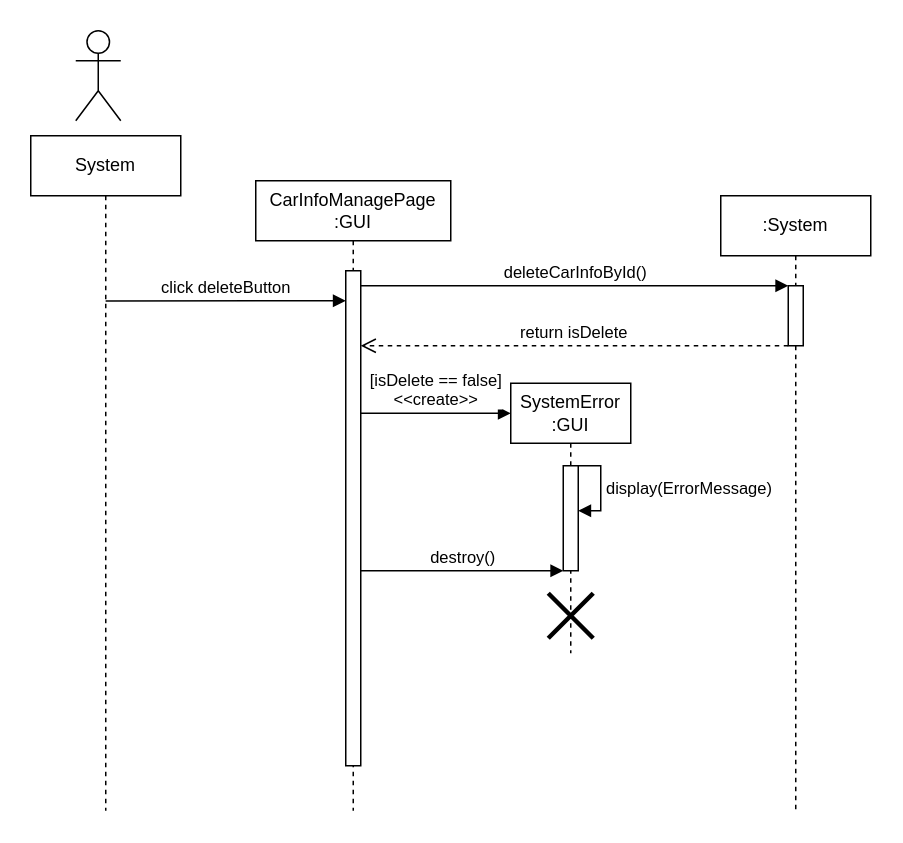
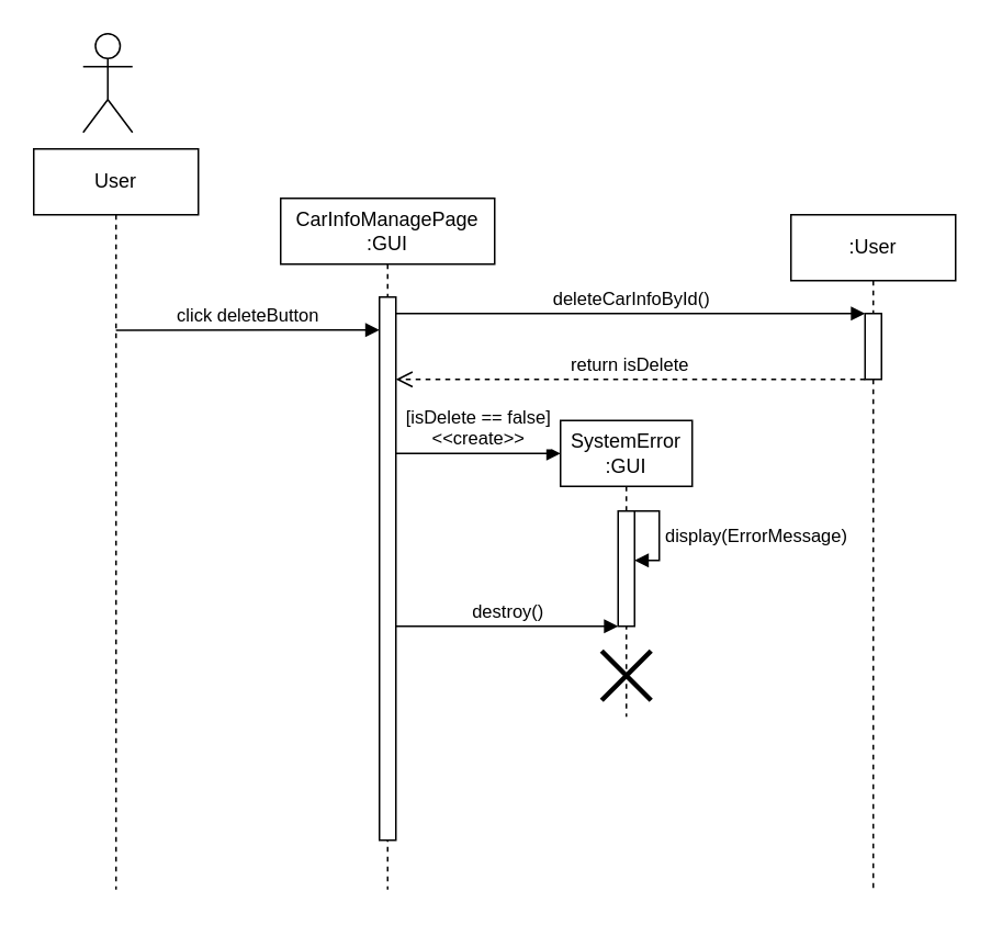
  <mxCell id="0" />
  <mxCell id="1" parent="0" />
  <mxCell id="2" value="" style="shape=umlActor;verticalLabelPosition=bottom;verticalAlign=top;html=1;" vertex="1" parent="1"><mxGeometry x="50" y="20" width="30" height="60" as="geometry" /></mxCell>
- <mxCell id="3" value="System" style="shape=umlLifeline;perimeter=lifelinePerimeter;whiteSpace=wrap;html=1;container=1;dropTarget=0;collapsible=0;recursiveResize=0;outlineConnect=0;portConstraint=eastwest;newEdgeStyle={&quot;edgeStyle&quot;:&quot;elbowEdgeStyle&quot;,&quot;elbow&quot;:&quot;vertical&quot;,&quot;curved&quot;:0,&quot;rounded&quot;:0};" vertex="1" parent="1"><mxGeometry x="20" y="90" width="100" height="450" as="geometry" /></mxCell>
+ <mxCell id="3" value="User" style="shape=umlLifeline;perimeter=lifelinePerimeter;whiteSpace=wrap;html=1;container=1;dropTarget=0;collapsible=0;recursiveResize=0;outlineConnect=0;portConstraint=eastwest;newEdgeStyle={&quot;edgeStyle&quot;:&quot;elbowEdgeStyle&quot;,&quot;elbow&quot;:&quot;vertical&quot;,&quot;curved&quot;:0,&quot;rounded&quot;:0};" vertex="1" parent="1"><mxGeometry x="20" y="90" width="100" height="450" as="geometry" /></mxCell>
  <mxCell id="4" value="CarInfoManagePage&lt;br&gt;:GUI" style="shape=umlLifeline;perimeter=lifelinePerimeter;whiteSpace=wrap;html=1;container=1;dropTarget=0;collapsible=0;recursiveResize=0;outlineConnect=0;portConstraint=eastwest;newEdgeStyle={&quot;edgeStyle&quot;:&quot;elbowEdgeStyle&quot;,&quot;elbow&quot;:&quot;vertical&quot;,&quot;curved&quot;:0,&quot;rounded&quot;:0};" vertex="1" parent="1"><mxGeometry x="170" y="120" width="130" height="420" as="geometry" /></mxCell>
  <mxCell id="5" value="" style="html=1;points=[];perimeter=orthogonalPerimeter;outlineConnect=0;targetShapes=umlLifeline;portConstraint=eastwest;newEdgeStyle={&quot;edgeStyle&quot;:&quot;elbowEdgeStyle&quot;,&quot;elbow&quot;:&quot;vertical&quot;,&quot;curved&quot;:0,&quot;rounded&quot;:0};" vertex="1" parent="4"><mxGeometry x="60" y="60" width="10" height="330" as="geometry" /></mxCell>
  <mxCell id="6" value="click deleteButton" style="html=1;verticalAlign=bottom;endArrow=block;edgeStyle=elbowEdgeStyle;elbow=vertical;curved=0;rounded=0;" edge="1" parent="1" target="5"><mxGeometry width="80" relative="1" as="geometry"><mxPoint x="69.929" y="200.136" as="sourcePoint" /><mxPoint x="205" y="200.136" as="targetPoint" /></mxGeometry></mxCell>
- <mxCell id="7" value=":System" style="shape=umlLifeline;perimeter=lifelinePerimeter;whiteSpace=wrap;html=1;container=1;dropTarget=0;collapsible=0;recursiveResize=0;outlineConnect=0;portConstraint=eastwest;newEdgeStyle={&quot;edgeStyle&quot;:&quot;elbowEdgeStyle&quot;,&quot;elbow&quot;:&quot;vertical&quot;,&quot;curved&quot;:0,&quot;rounded&quot;:0};" vertex="1" parent="1"><mxGeometry x="480" y="130" width="100" height="410" as="geometry" /></mxCell>
+ <mxCell id="7" value=":User" style="shape=umlLifeline;perimeter=lifelinePerimeter;whiteSpace=wrap;html=1;container=1;dropTarget=0;collapsible=0;recursiveResize=0;outlineConnect=0;portConstraint=eastwest;newEdgeStyle={&quot;edgeStyle&quot;:&quot;elbowEdgeStyle&quot;,&quot;elbow&quot;:&quot;vertical&quot;,&quot;curved&quot;:0,&quot;rounded&quot;:0};" vertex="1" parent="1"><mxGeometry x="480" y="130" width="100" height="410" as="geometry" /></mxCell>
  <mxCell id="8" value="" style="html=1;points=[];perimeter=orthogonalPerimeter;outlineConnect=0;targetShapes=umlLifeline;portConstraint=eastwest;newEdgeStyle={&quot;edgeStyle&quot;:&quot;elbowEdgeStyle&quot;,&quot;elbow&quot;:&quot;vertical&quot;,&quot;curved&quot;:0,&quot;rounded&quot;:0};" vertex="1" parent="7"><mxGeometry x="45" y="60" width="10" height="40" as="geometry" /></mxCell>
  <mxCell id="9" value="deleteCarInfoById()" style="html=1;verticalAlign=bottom;endArrow=block;edgeStyle=elbowEdgeStyle;elbow=vertical;curved=0;rounded=0;" edge="1" parent="1" source="5" target="8"><mxGeometry x="0.004" width="80" relative="1" as="geometry"><mxPoint x="220" y="200" as="sourcePoint" /><mxPoint x="425" y="200" as="targetPoint" /><Array as="points"><mxPoint x="353" y="190" /></Array><mxPoint as="offset" /></mxGeometry></mxCell>
  <mxCell id="10" value="return isDelete" style="html=1;verticalAlign=bottom;endArrow=open;dashed=1;endSize=8;edgeStyle=elbowEdgeStyle;elbow=vertical;curved=0;rounded=0;" edge="1" parent="1" source="8" target="5"><mxGeometry relative="1" as="geometry"><mxPoint x="475" y="230" as="sourcePoint" /><mxPoint x="270" y="230" as="targetPoint" /><Array as="points"><mxPoint x="350" y="230" /></Array></mxGeometry></mxCell>
  <mxCell id="11" value="SystemError&lt;br&gt;:GUI" style="shape=umlLifeline;perimeter=lifelinePerimeter;whiteSpace=wrap;html=1;container=1;dropTarget=0;collapsible=0;recursiveResize=0;outlineConnect=0;portConstraint=eastwest;newEdgeStyle={&quot;edgeStyle&quot;:&quot;elbowEdgeStyle&quot;,&quot;elbow&quot;:&quot;vertical&quot;,&quot;curved&quot;:0,&quot;rounded&quot;:0};" vertex="1" parent="1"><mxGeometry x="340" y="255" width="80" height="180" as="geometry" /></mxCell>
  <mxCell id="12" value="" style="html=1;points=[];perimeter=orthogonalPerimeter;outlineConnect=0;targetShapes=umlLifeline;portConstraint=eastwest;newEdgeStyle={&quot;edgeStyle&quot;:&quot;elbowEdgeStyle&quot;,&quot;elbow&quot;:&quot;vertical&quot;,&quot;curved&quot;:0,&quot;rounded&quot;:0};" vertex="1" parent="11"><mxGeometry x="35" y="55" width="10" height="70" as="geometry" /></mxCell>
  <mxCell id="13" value="" style="shape=umlDestroy;whiteSpace=wrap;html=1;strokeWidth=3;targetShapes=umlLifeline;" vertex="1" parent="11"><mxGeometry x="25" y="140" width="30" height="30" as="geometry" /></mxCell>
  <mxCell id="14" value="display(ErrorMessage)" style="html=1;align=left;spacingLeft=2;endArrow=block;rounded=0;edgeStyle=orthogonalEdgeStyle;curved=0;rounded=0;" edge="1" parent="11" source="12" target="12"><mxGeometry relative="1" as="geometry"><mxPoint x="49" y="55" as="sourcePoint" /><Array as="points"><mxPoint x="60" y="55" /><mxPoint x="60" y="85" /></Array><mxPoint x="54" y="85.0" as="targetPoint" /></mxGeometry></mxCell>
  <mxCell id="15" value="[isDelete == false]&lt;br&gt;&amp;lt;&amp;lt;create&amp;gt;&amp;gt;" style="html=1;verticalAlign=bottom;endArrow=block;edgeStyle=elbowEdgeStyle;elbow=vertical;curved=0;rounded=0;entryX=0;entryY=0.111;entryDx=0;entryDy=0;entryPerimeter=0;" edge="1" parent="1" source="5" target="11"><mxGeometry width="80" relative="1" as="geometry"><mxPoint x="220" y="270" as="sourcePoint" /><mxPoint x="310" y="275" as="targetPoint" /></mxGeometry></mxCell>
  <mxCell id="16" value="destroy()" style="html=1;verticalAlign=bottom;endArrow=block;edgeStyle=elbowEdgeStyle;elbow=horizontal;curved=0;rounded=0;" edge="1" parent="1" source="5" target="12"><mxGeometry width="80" relative="1" as="geometry"><mxPoint x="230" y="370" as="sourcePoint" /><mxPoint x="365" y="370.035" as="targetPoint" /><Array as="points"><mxPoint x="300" y="380" /></Array></mxGeometry></mxCell>
